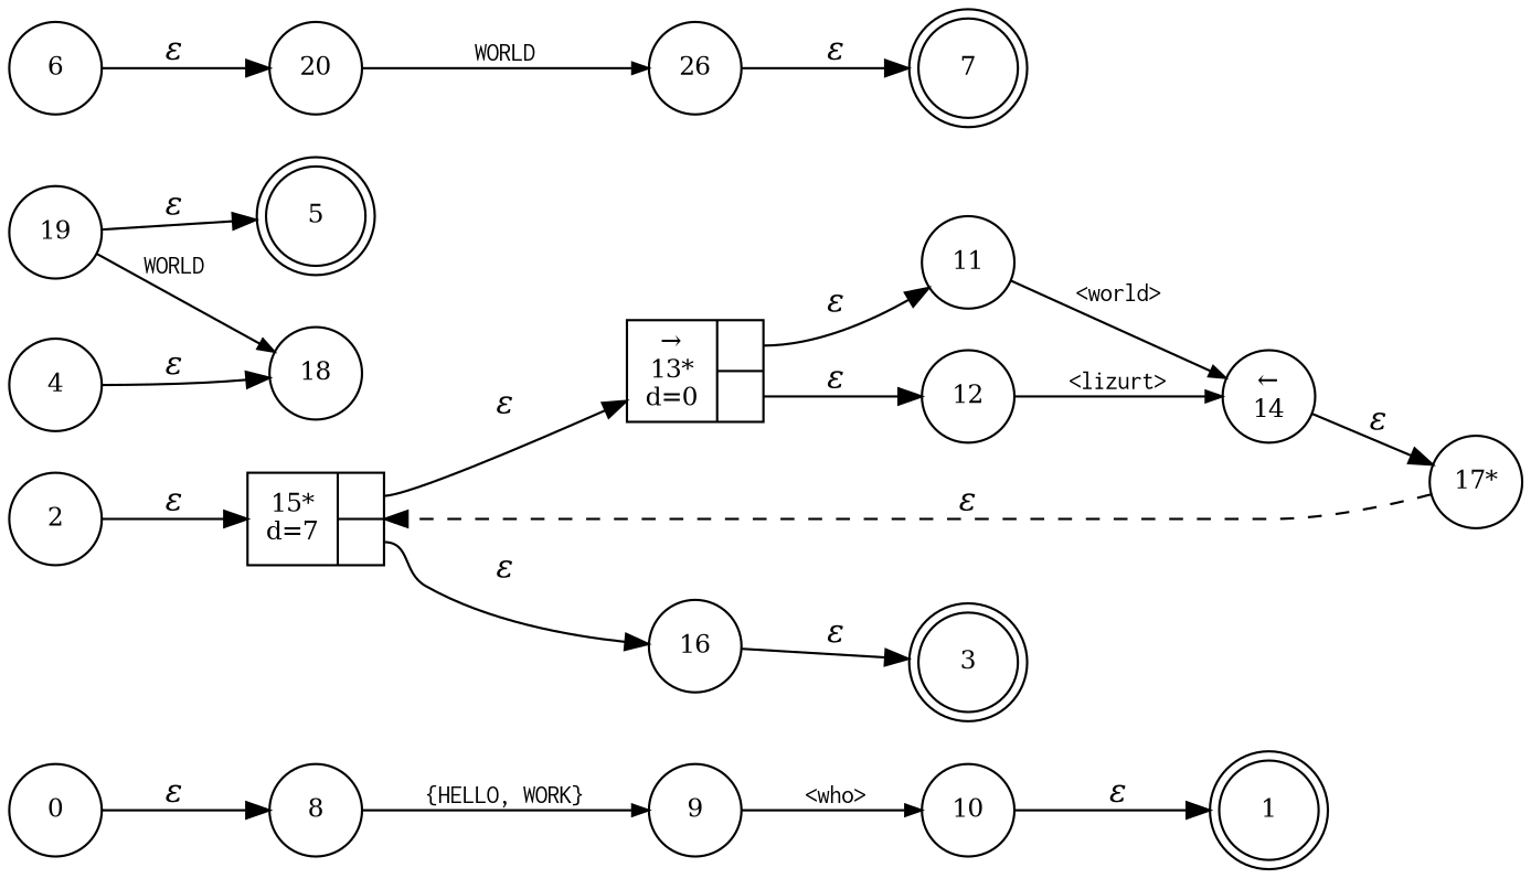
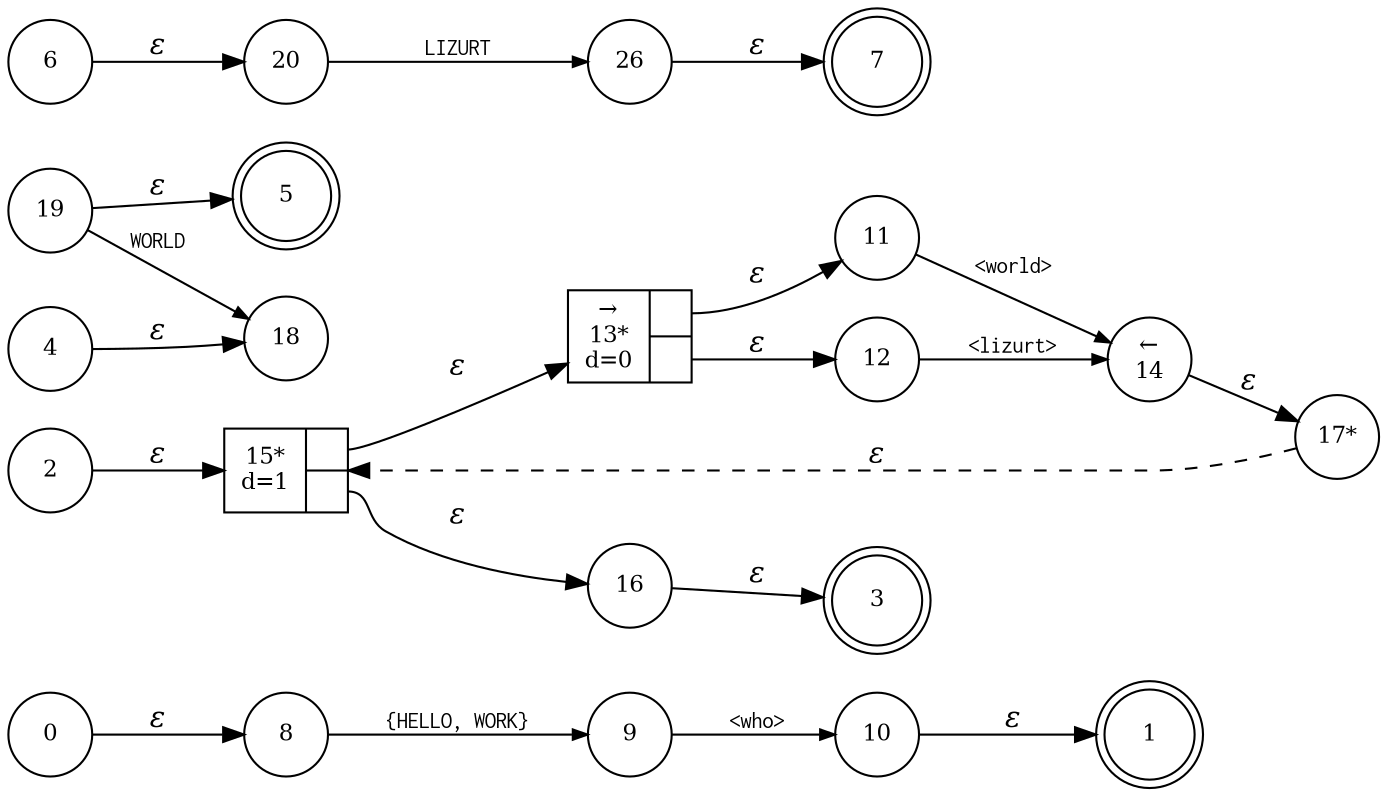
  digraph {
    rankdir=LR
    node [fixedsize=true fontsize=11 shape=circle peripheries=1]
    edge [fontname="Times-Italic"]
    n1 [label=1 shape=doublecircle width=.6 peripheries=""]
    n2 [label=0 width=.55]
    n3 [label=8 width=.55]
    n4 [label=9 width=.55]
    n5 [label=10 shape=doublecircle width=.55]
    n6 [label=3 shape=doublecircle width=.6 peripheries=""]
    n7 [label=16 width=.55]
    n8 [label="17*" width=.55]
-   n9 [fixedsize=false label="{15*\nd=7|{<p0>|<p1>}}" shape=record]
+   n9 [fixedsize=false label="{15*\nd=1|{<p0>|<p1>}}" shape=record]
    n10 [fixedsize=false label="{&rarr;\n13*\nd=0|{<p0>|<p1>}}" shape=record]
    n11 [label=2 width=.55]
    n12 [label=11 width=.55]
    n13 [label="&larr;\n14" width=.55]
    n14 [label=12 width=.55]
    n15 [label=5 shape=doublecircle width=.6 peripheries=""]
    n16 [label=18 width=.55]
    n17 [label=19 width=.55]
    n18 [label=4 shape=doublecircle width=.55]
    n19 [label=7 shape=doublecircle width=.6 peripheries=""]
    n20 [label=20 width=.55]
    n21 [label=26 width=.55]
    n22 [label=6 width=.55]
    n2 -> n3 [label="&epsilon;"]
    n3 -> n4 [arrowhead=normal arrowsize=.7 fontname=Courier fontsize=11 label="{HELLO, WORK}"]
    n4 -> n5 [arrowhead=normal arrowsize=.7 fontname=Courier fontsize=11 label="<who>"]
    n5 -> n1 [label="&epsilon;"]
    n7 -> n6 [label="&epsilon;"]
    n8 -> n9 [label="&epsilon;" style=dashed]
    n9 -> n7 [label="&epsilon;" tailport=p1]
    n9 -> n10 [label="&epsilon;" tailport=p0]
    n10 -> n12 [label="&epsilon;" tailport=p0]
    n10 -> n14 [label="&epsilon;" tailport=p1]
    n11 -> n9 [label="&epsilon;"]
    n12 -> n13 [arrowhead=normal arrowsize=.7 fontname=Courier fontsize=11 label="<world>"]
    n13 -> n8 [label="&epsilon;"]
    n14 -> n13 [arrowhead=normal arrowsize=.7 fontname=Courier fontsize=11 label="<lizurt>"]
    n17 -> n15 [label="&epsilon;"]
    n17 -> n16 [arrowhead=normal arrowsize=.7 fontname=Courier fontsize=11 label=WORLD]
    n18 -> n16 [label="&epsilon;"]
-   n20 -> n21 [arrowhead=normal arrowsize=.7 fontname=Courier fontsize=11 label=WORLD]
+   n20 -> n21 [arrowhead=normal arrowsize=.7 fontname=Courier fontsize=11 label=LIZURT]
    n21 -> n19 [label="&epsilon;"]
    n22 -> n20 [label="&epsilon;"]
  }
